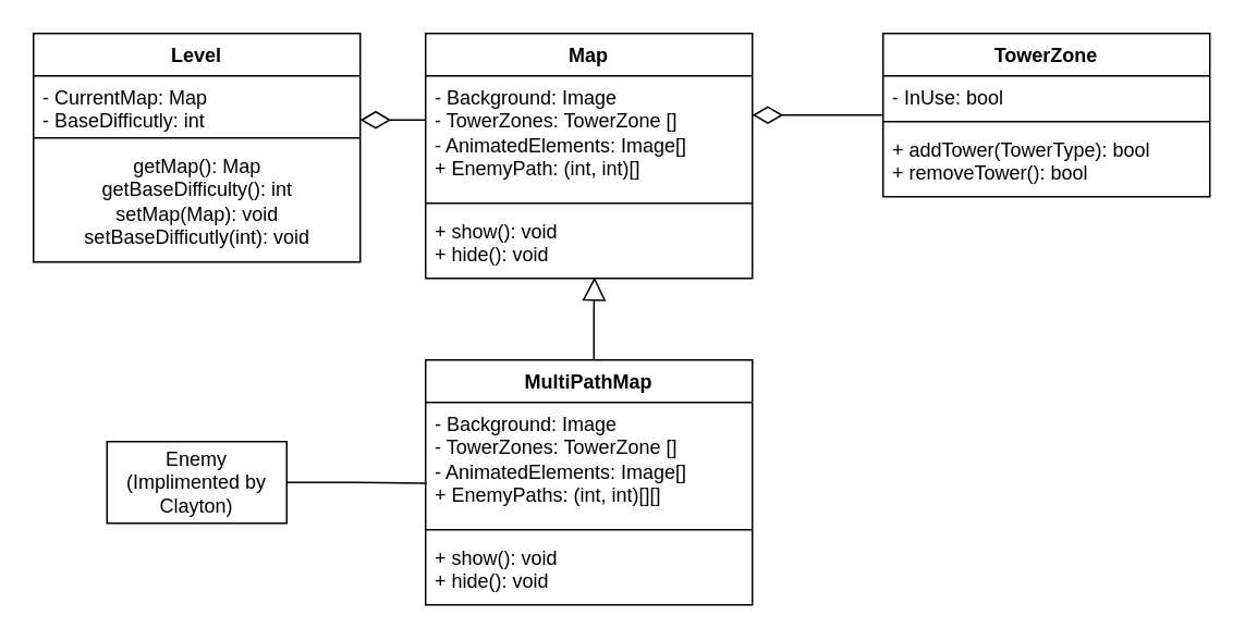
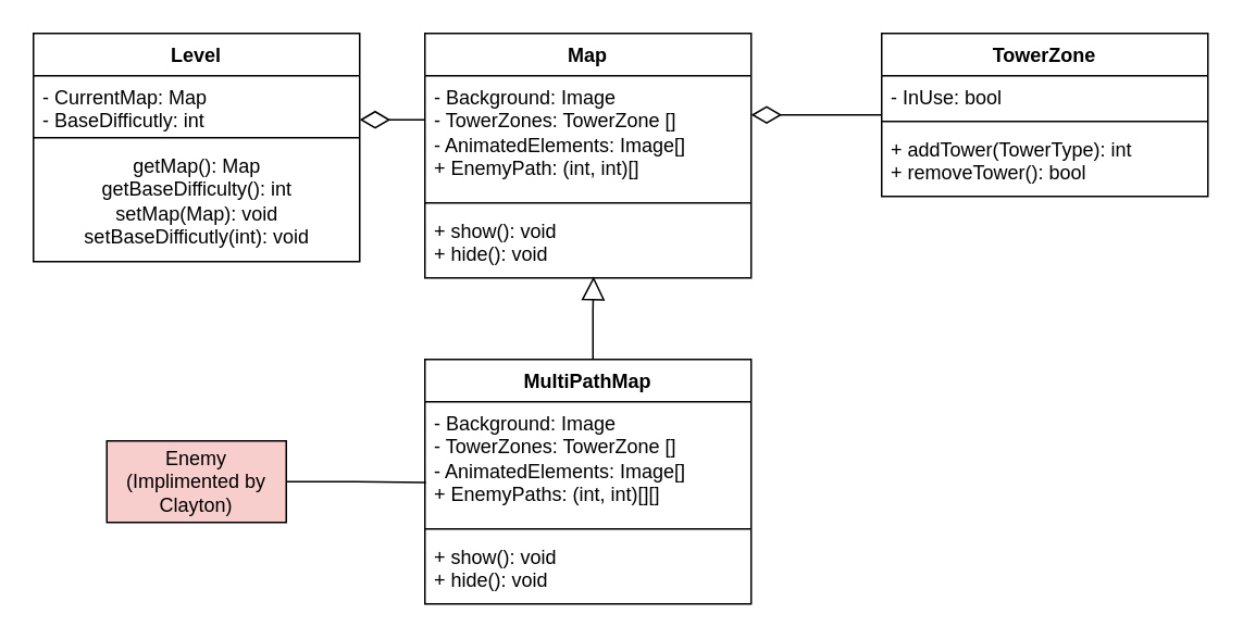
  <mxCell id="0" />
  <mxCell id="1" parent="0" />
  <mxCell id="2" value="Level" style="swimlane;fontStyle=1;align=center;verticalAlign=top;childLayout=stackLayout;horizontal=1;startSize=26;horizontalStack=0;resizeParent=1;resizeLast=0;collapsible=1;marginBottom=0;rounded=0;shadow=0;strokeWidth=1;" parent="1" vertex="1"><mxGeometry x="20" y="20" width="200" height="140" as="geometry"><mxRectangle x="230" y="140" width="160" height="26" as="alternateBounds" /></mxGeometry></mxCell>
  <mxCell id="3" value="- CurrentMap: Map&#10;- BaseDifficutly: int" style="text;align=left;verticalAlign=top;spacingLeft=4;spacingRight=4;overflow=hidden;rotatable=0;points=[[0,0.5],[1,0.5]];portConstraint=eastwest;" parent="2" vertex="1"><mxGeometry y="26" width="200" height="34" as="geometry" /></mxCell>
  <mxCell id="4" value="" style="line;html=1;strokeWidth=1;align=left;verticalAlign=middle;spacingTop=-1;spacingLeft=3;spacingRight=3;rotatable=0;labelPosition=right;points=[];portConstraint=eastwest;" parent="2" vertex="1"><mxGeometry y="60" width="200" height="8" as="geometry" /></mxCell>
  <mxCell id="5" value="getMap(): Map&lt;div&gt;getBaseDifficulty(): int&lt;/div&gt;&lt;div&gt;setMap(Map): void&lt;/div&gt;&lt;div&gt;setBaseDifficutly(int): void&lt;/div&gt;" style="text;html=1;align=center;verticalAlign=middle;resizable=0;points=[];autosize=1;strokeColor=none;fillColor=none;" parent="2" vertex="1"><mxGeometry y="68" width="200" height="70" as="geometry" /></mxCell>
  <mxCell id="6" value="Map" style="swimlane;fontStyle=1;align=center;verticalAlign=top;childLayout=stackLayout;horizontal=1;startSize=26;horizontalStack=0;resizeParent=1;resizeParentMax=0;resizeLast=0;collapsible=1;marginBottom=0;whiteSpace=wrap;html=1;" vertex="1" parent="1"><mxGeometry x="260" y="20" width="200" height="150" as="geometry" /></mxCell>
  <mxCell id="7" value="- Background: Image&lt;div&gt;- TowerZones: TowerZone []&lt;/div&gt;&lt;div&gt;- AnimatedElements: Image[]&lt;/div&gt;&lt;div&gt;+ EnemyPath: (int, int)[]&lt;/div&gt;" style="text;strokeColor=none;fillColor=none;align=left;verticalAlign=top;spacingLeft=4;spacingRight=4;overflow=hidden;rotatable=0;points=[[0,0.5],[1,0.5]];portConstraint=eastwest;whiteSpace=wrap;html=1;" vertex="1" parent="6"><mxGeometry y="26" width="200" height="74" as="geometry" /></mxCell>
  <mxCell id="8" value="" style="line;strokeWidth=1;fillColor=none;align=left;verticalAlign=middle;spacingTop=-1;spacingLeft=3;spacingRight=3;rotatable=0;labelPosition=right;points=[];portConstraint=eastwest;strokeColor=inherit;" vertex="1" parent="6"><mxGeometry y="100" width="200" height="8" as="geometry" /></mxCell>
  <mxCell id="9" value="+ show(): void&lt;div&gt;+ hide(): void&lt;/div&gt;&lt;div&gt;&lt;br&gt;&lt;/div&gt;" style="text;strokeColor=none;fillColor=none;align=left;verticalAlign=top;spacingLeft=4;spacingRight=4;overflow=hidden;rotatable=0;points=[[0,0.5],[1,0.5]];portConstraint=eastwest;whiteSpace=wrap;html=1;" vertex="1" parent="6"><mxGeometry y="108" width="200" height="42" as="geometry" /></mxCell>
  <mxCell id="10" value="TowerZone" style="swimlane;fontStyle=1;align=center;verticalAlign=top;childLayout=stackLayout;horizontal=1;startSize=26;horizontalStack=0;resizeParent=1;resizeParentMax=0;resizeLast=0;collapsible=1;marginBottom=0;whiteSpace=wrap;html=1;" vertex="1" parent="1"><mxGeometry x="540" y="20" width="200" height="100" as="geometry" /></mxCell>
  <mxCell id="11" value="- InUse: bool" style="text;strokeColor=none;fillColor=none;align=left;verticalAlign=top;spacingLeft=4;spacingRight=4;overflow=hidden;rotatable=0;points=[[0,0.5],[1,0.5]];portConstraint=eastwest;whiteSpace=wrap;html=1;" vertex="1" parent="10"><mxGeometry y="26" width="200" height="24" as="geometry" /></mxCell>
  <mxCell id="12" value="" style="line;strokeWidth=1;fillColor=none;align=left;verticalAlign=middle;spacingTop=-1;spacingLeft=3;spacingRight=3;rotatable=0;labelPosition=right;points=[];portConstraint=eastwest;strokeColor=inherit;" vertex="1" parent="10"><mxGeometry y="50" width="200" height="8" as="geometry" /></mxCell>
- <mxCell id="13" value="+ addTower(TowerType): bool&lt;div&gt;+ removeTower(): bool&lt;/div&gt;" style="text;strokeColor=none;fillColor=none;align=left;verticalAlign=top;spacingLeft=4;spacingRight=4;overflow=hidden;rotatable=0;points=[[0,0.5],[1,0.5]];portConstraint=eastwest;whiteSpace=wrap;html=1;" vertex="1" parent="10"><mxGeometry y="58" width="200" height="42" as="geometry" /></mxCell>
+ <mxCell id="13" value="+ addTower(TowerType): int&lt;div&gt;+ removeTower(): bool&lt;/div&gt;" style="text;strokeColor=none;fillColor=none;align=left;verticalAlign=top;spacingLeft=4;spacingRight=4;overflow=hidden;rotatable=0;points=[[0,0.5],[1,0.5]];portConstraint=eastwest;whiteSpace=wrap;html=1;" vertex="1" parent="10"><mxGeometry y="58" width="200" height="42" as="geometry" /></mxCell>
  <mxCell id="14" style="edgeStyle=orthogonalEdgeStyle;rounded=0;orthogonalLoop=1;jettySize=auto;html=1;entryX=1;entryY=0.038;entryDx=0;entryDy=0;entryPerimeter=0;endArrow=diamondThin;endFill=0;endSize=16;" edge="1" parent="1" source="7"><mxGeometry relative="1" as="geometry"><mxPoint x="220" y="72.988" as="targetPoint" /><Array as="points"><mxPoint x="260" y="73" /><mxPoint x="260" y="73" /></Array></mxGeometry></mxCell>
  <mxCell id="15" style="edgeStyle=orthogonalEdgeStyle;rounded=0;orthogonalLoop=1;jettySize=auto;html=1;endArrow=diamondThin;endFill=0;endSize=16;" edge="1" parent="1" source="10"><mxGeometry relative="1" as="geometry"><mxPoint x="460" y="70" as="targetPoint" /></mxGeometry></mxCell>
  <mxCell id="16" value="MultiPathMap" style="swimlane;fontStyle=1;align=center;verticalAlign=top;childLayout=stackLayout;horizontal=1;startSize=26;horizontalStack=0;resizeParent=1;resizeParentMax=0;resizeLast=0;collapsible=1;marginBottom=0;whiteSpace=wrap;html=1;" vertex="1" parent="1"><mxGeometry x="260" y="220" width="200" height="150" as="geometry" /></mxCell>
  <mxCell id="17" value="- Background: Image&lt;div&gt;- TowerZones: TowerZone []&lt;/div&gt;&lt;div&gt;- AnimatedElements: Image[]&lt;/div&gt;&lt;div&gt;+ EnemyPaths: (int, int)[][]&lt;/div&gt;" style="text;strokeColor=none;fillColor=none;align=left;verticalAlign=top;spacingLeft=4;spacingRight=4;overflow=hidden;rotatable=0;points=[[0,0.5],[1,0.5]];portConstraint=eastwest;whiteSpace=wrap;html=1;" vertex="1" parent="16"><mxGeometry y="26" width="200" height="74" as="geometry" /></mxCell>
  <mxCell id="18" value="" style="line;strokeWidth=1;fillColor=none;align=left;verticalAlign=middle;spacingTop=-1;spacingLeft=3;spacingRight=3;rotatable=0;labelPosition=right;points=[];portConstraint=eastwest;strokeColor=inherit;" vertex="1" parent="16"><mxGeometry y="100" width="200" height="8" as="geometry" /></mxCell>
  <mxCell id="19" value="+ show(): void&lt;div&gt;+ hide(): void&lt;/div&gt;&lt;div&gt;&lt;br&gt;&lt;/div&gt;" style="text;strokeColor=none;fillColor=none;align=left;verticalAlign=top;spacingLeft=4;spacingRight=4;overflow=hidden;rotatable=0;points=[[0,0.5],[1,0.5]];portConstraint=eastwest;whiteSpace=wrap;html=1;" vertex="1" parent="16"><mxGeometry y="108" width="200" height="42" as="geometry" /></mxCell>
  <mxCell id="20" style="edgeStyle=orthogonalEdgeStyle;rounded=0;orthogonalLoop=1;jettySize=auto;html=1;entryX=0.517;entryY=0.981;entryDx=0;entryDy=0;entryPerimeter=0;endArrow=block;endFill=0;endSize=12;" edge="1" parent="1" source="16" target="9"><mxGeometry relative="1" as="geometry"><Array as="points"><mxPoint x="363" y="190" /><mxPoint x="363" y="190" /></Array></mxGeometry></mxCell>
- <mxCell id="21" value="Enemy&lt;div&gt;(Implimented by Clayton)&lt;/div&gt;" style="html=1;whiteSpace=wrap;" vertex="1" parent="1"><mxGeometry x="65" y="270" width="110" height="50" as="geometry" /></mxCell>
+ <mxCell id="21" value="Enemy&lt;div&gt;(Implimented by Clayton)&lt;/div&gt;" style="html=1;whiteSpace=wrap;fillColor=#f8cecc;" vertex="1" parent="1"><mxGeometry x="65" y="270" width="110" height="50" as="geometry" /></mxCell>
  <mxCell id="22" style="edgeStyle=orthogonalEdgeStyle;rounded=0;orthogonalLoop=1;jettySize=auto;html=1;entryX=0.003;entryY=0.668;entryDx=0;entryDy=0;entryPerimeter=0;endArrow=none;endFill=0;" edge="1" parent="1" source="21" target="17"><mxGeometry relative="1" as="geometry" /></mxCell>
